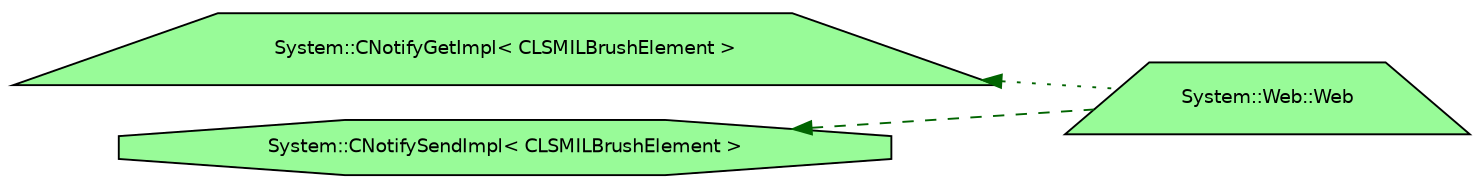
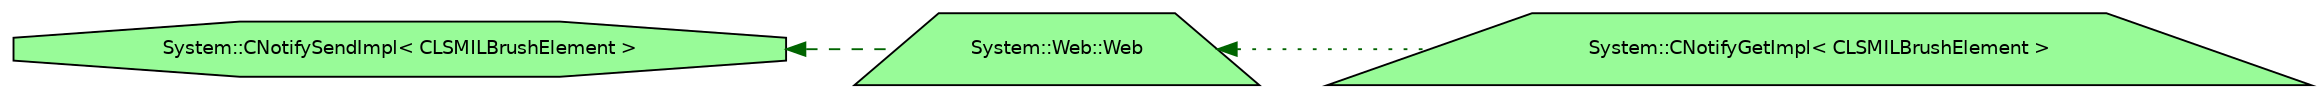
  digraph {
    rankdir=LR
    node [color=black fillcolor=palegreen fontname=Helvetica fontsize=10 shape=trapezium style=filled]
    edge [color=darkgreen dir=back fontname=Helvetica fontsize=10 labelfontname=Helvetica labelfontsize=10]
    n1 [height=0.2 label="System::CNotifyGetImpl\< CLSMILBrushElement \>" width=0.4]
    n2 [height=0.2 label="System::Web::Web" width=0.4]
    n3 [height=0.2 label="System::CNotifySendImpl\< CLSMILBrushElement \>" shape=octagon width=0.4]
-   n1 -> n2 [style=dotted]
+   n2 -> n1 [style=dotted]
    n3 -> n2 [style=dashed]
  }
